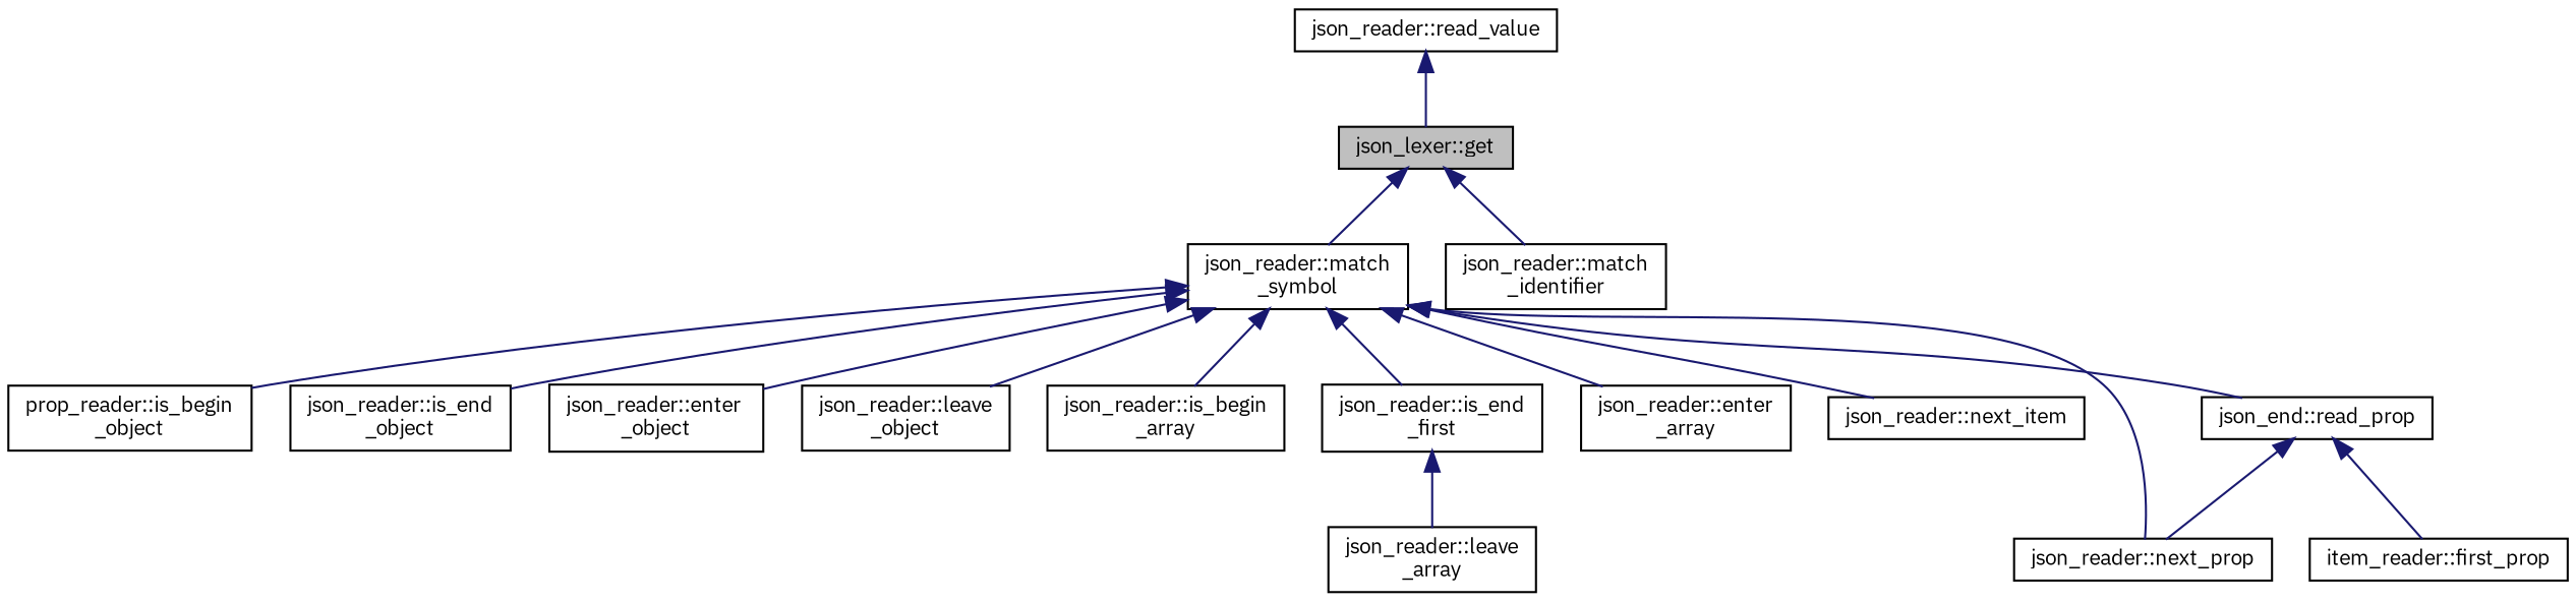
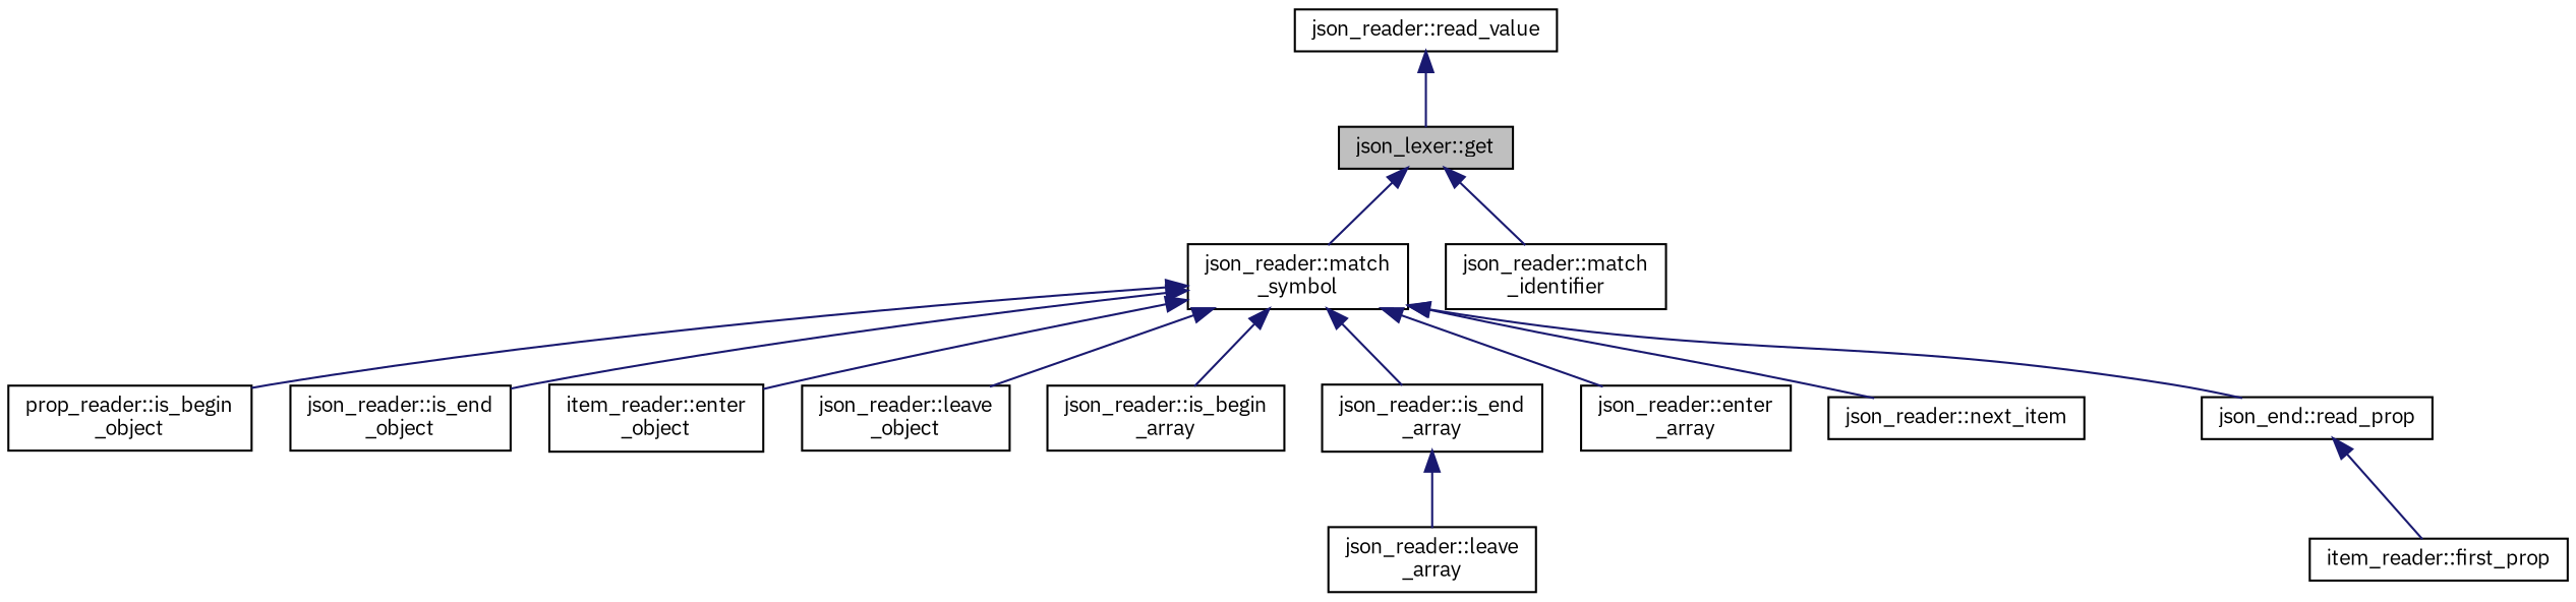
  digraph {
    fontname="IBM Plex Sans"
    rankdir=TB
    node [color=black fillcolor=white fontname="IBM Plex Sans" fontsize=10 shape=record style=filled]
    edge [color=midnightblue dir=back fontname="IBM Plex Sans" fontsize=10 labelfontname=Helvetica labelfontsize=10 style=solid]
    n1 [fillcolor=grey75 fontcolor=black height=0.2 label="json_lexer::get" width=0.4]
    n2 [height=0.2 label="json_reader::match\l_symbol" width=0.4]
    n3 [height=0.2 label="json_reader::match\l_identifier" width=0.4]
    n4 [height=0.2 label="prop_reader::is_begin\l_object" width=0.4]
    n5 [height=0.2 label="json_reader::is_end\l_object" width=0.4]
-   n6 [height=0.2 label="json_reader::enter\l_object" width=0.4]
+   n6 [height=0.2 label="item_reader::enter\l_object" width=0.4]
    n7 [height=0.2 label="json_reader::leave\l_object" width=0.4]
    n8 [height=0.2 label="json_reader::is_begin\l_array" width=0.4]
-   n9 [height=0.2 label="json_reader::is_end\l_first" width=0.4]
+   n9 [height=0.2 label="json_reader::is_end\l_array" width=0.4]
    n10 [height=0.2 label="json_reader::enter\l_array" width=0.4]
    n11 [height=0.2 label="json_reader::next_item" width=0.4]
    n12 [height=0.2 label="json_end::read_prop" width=0.4]
-   n13 [height=0.2 label="json_reader::next_prop" width=0.4]
    n14 [height=0.2 label="json_reader::read_value" width=0.4]
    n15 [height=0.2 label="json_reader::leave\l_array" width=0.4]
    n16 [height=0.2 label="item_reader::first_prop" width=0.4]
    n1 -> n2
    n1 -> n3
    n2 -> n4
    n2 -> n5
    n2 -> n6
    n2 -> n7
    n2 -> n8
    n2 -> n9
    n2 -> n10
    n2 -> n11
    n2 -> n12
-   n2 -> n13
    n9 -> n15
-   n12 -> n13
    n12 -> n16
    n14 -> n1
  }
